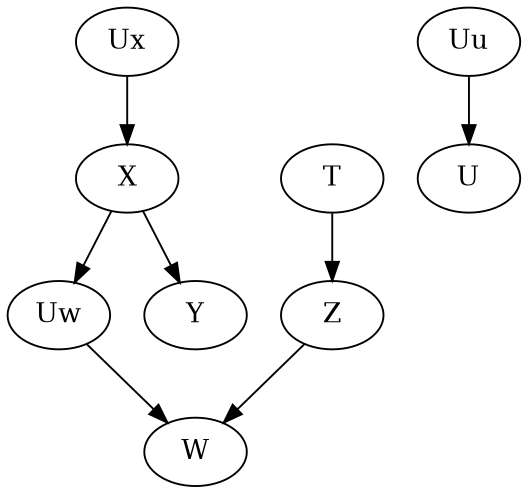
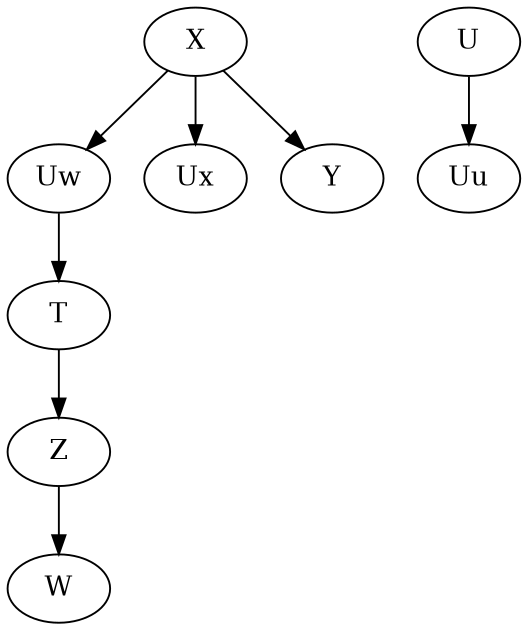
  strict digraph {
    node [x=0 y=1]
    Z [x=-1]
    W [y=0]
    Uw [y=0.5]
    U [y=-1]
    Ux [x=1 y=1.5]
    X [x=1]
    Y [x=2]
    Uu [x=-0.5 y=-0.5]
    T [x=0.5 y=2]
    Z -> W
-   Uw -> W
-   Ux -> X
+   Uw -> T
+   X -> Ux
    X -> Uw
    X -> Y
-   Uu -> U
+   U -> Uu
    T -> Z
  }
